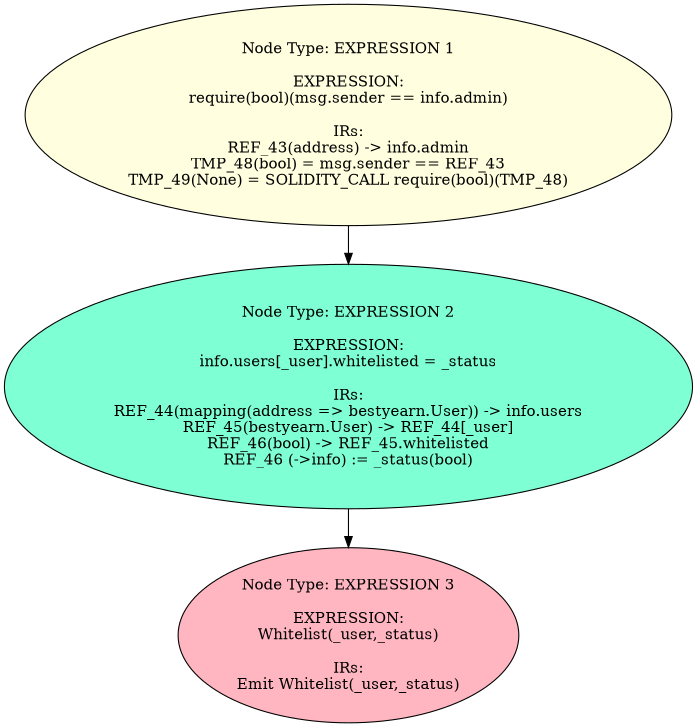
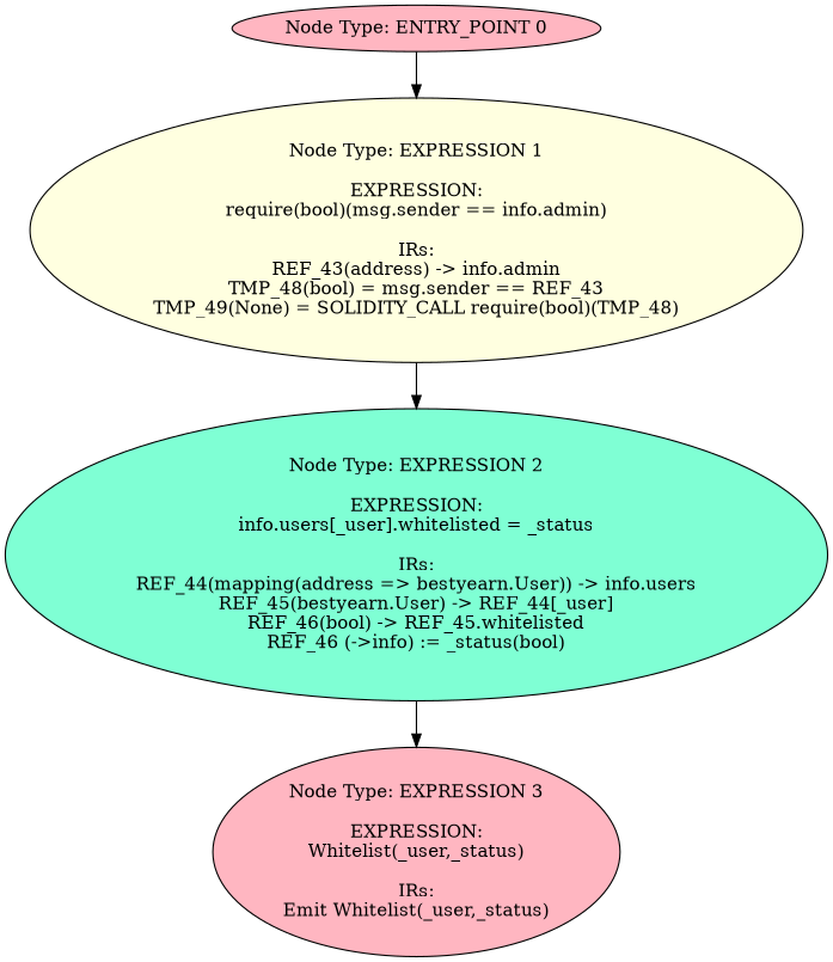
  digraph {
    node [style=filled fillcolor=lightpink]
+   n1 [label="Node Type: ENTRY_POINT 0\n"]
    n2 [label="Node Type: EXPRESSION 1\n\nEXPRESSION:\nrequire(bool)(msg.sender == info.admin)\n\nIRs:\nREF_43(address) -> info.admin\nTMP_48(bool) = msg.sender == REF_43\nTMP_49(None) = SOLIDITY_CALL require(bool)(TMP_48)" fillcolor=lightyellow]
    n3 [label="Node Type: EXPRESSION 2\n\nEXPRESSION:\ninfo.users[_user].whitelisted = _status\n\nIRs:\nREF_44(mapping(address => bestyearn.User)) -> info.users\nREF_45(bestyearn.User) -> REF_44[_user]\nREF_46(bool) -> REF_45.whitelisted\nREF_46 (->info) := _status(bool)" fillcolor=aquamarine]
    n4 [label="Node Type: EXPRESSION 3\n\nEXPRESSION:\nWhitelist(_user,_status)\n\nIRs:\nEmit Whitelist(_user,_status)"]
+   n1 -> n2
    n2 -> n3
    n3 -> n4
  }
